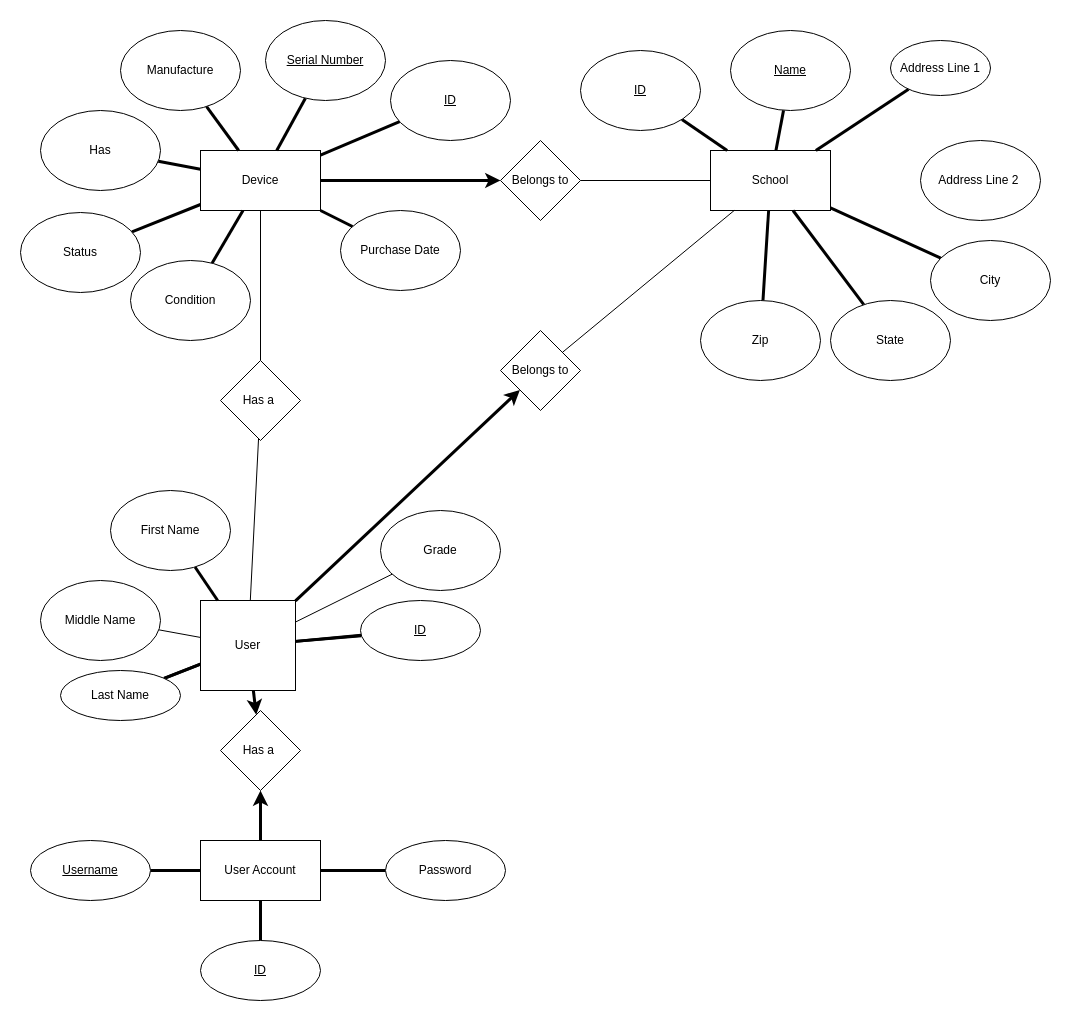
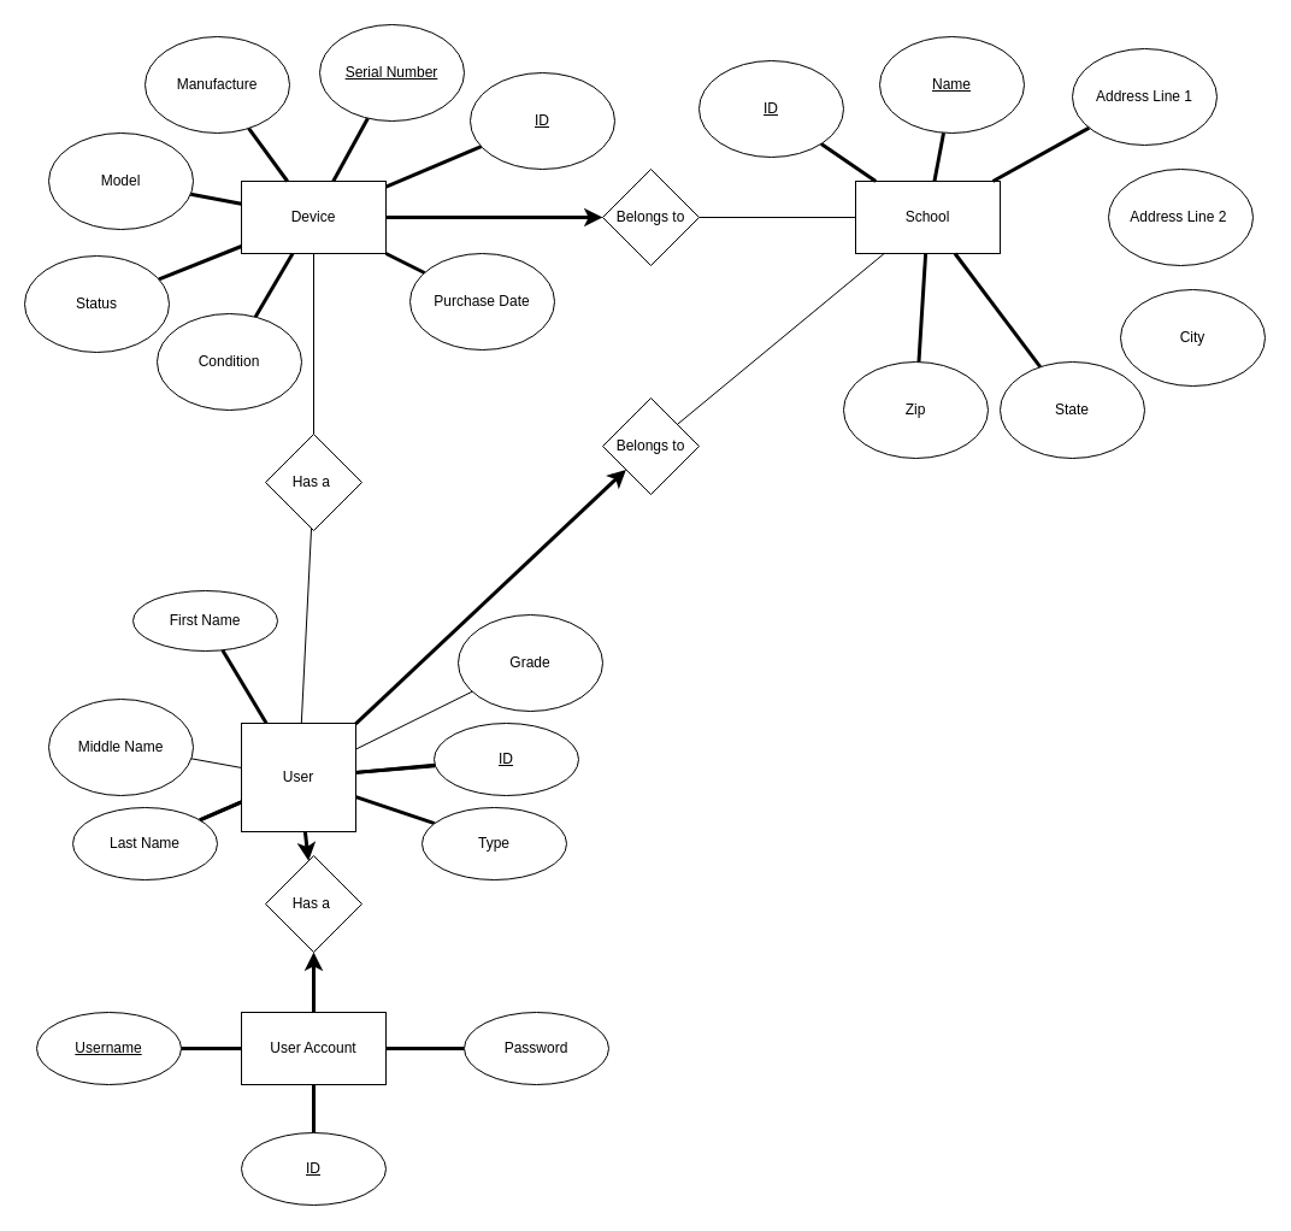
  <mxCell id="0" />
  <mxCell id="1" parent="0" />
  <mxCell id="2" value="" style="edgeStyle=none;html=1;endArrow=none;endFill=0;strokeWidth=3;" edge="1" parent="1" source="5" target="9"><mxGeometry relative="1" as="geometry" /></mxCell>
  <mxCell id="3" value="" style="edgeStyle=none;html=1;endArrow=none;endFill=0;strokeWidth=1;" edge="1" parent="1" source="5" target="15"><mxGeometry relative="1" as="geometry" /></mxCell>
  <mxCell id="4" value="" style="edgeStyle=none;html=1;endArrow=none;endFill=0;strokeWidth=1;" edge="1" parent="1" source="5" target="15"><mxGeometry relative="1" as="geometry" /></mxCell>
  <mxCell id="5" value="Device" style="rounded=0;whiteSpace=wrap;html=1;" vertex="1" parent="1"><mxGeometry x="200" y="150" width="120" height="60" as="geometry" /></mxCell>
  <mxCell id="6" value="" style="edgeStyle=none;html=1;endArrow=none;endFill=0;strokeWidth=3;" edge="1" parent="1" source="7" target="5"><mxGeometry relative="1" as="geometry" /></mxCell>
  <mxCell id="7" value="&lt;u&gt;Serial Number&lt;/u&gt;" style="ellipse;whiteSpace=wrap;html=1;" vertex="1" parent="1"><mxGeometry x="265" y="20" width="120" height="80" as="geometry" /></mxCell>
  <mxCell id="8" value="" style="edgeStyle=none;html=1;endArrow=none;endFill=0;strokeWidth=1;" edge="1" parent="1" source="9" target="5"><mxGeometry relative="1" as="geometry" /></mxCell>
- <mxCell id="9" value="Has" style="ellipse;whiteSpace=wrap;html=1;" vertex="1" parent="1"><mxGeometry x="40" y="110" width="120" height="80" as="geometry" /></mxCell>
+ <mxCell id="9" value="Model" style="ellipse;whiteSpace=wrap;html=1;" vertex="1" parent="1"><mxGeometry x="40" y="110" width="120" height="80" as="geometry" /></mxCell>
  <mxCell id="10" value="" style="edgeStyle=none;html=1;endArrow=none;endFill=0;strokeWidth=3;" edge="1" parent="1" source="11" target="5"><mxGeometry relative="1" as="geometry" /></mxCell>
  <mxCell id="11" value="Condition" style="ellipse;whiteSpace=wrap;html=1;" vertex="1" parent="1"><mxGeometry x="130" y="260" width="120" height="80" as="geometry" /></mxCell>
  <mxCell id="12" value="" style="edgeStyle=none;html=1;endArrow=none;endFill=0;strokeWidth=3;" edge="1" parent="1" source="13" target="5"><mxGeometry relative="1" as="geometry" /></mxCell>
  <mxCell id="13" value="Purchase Date" style="ellipse;whiteSpace=wrap;html=1;" vertex="1" parent="1"><mxGeometry x="340" y="210" width="120" height="80" as="geometry" /></mxCell>
  <mxCell id="14" value="" style="edgeStyle=none;html=1;strokeWidth=3;endArrow=none;endFill=0;" edge="1" parent="1" source="15" target="5"><mxGeometry relative="1" as="geometry" /></mxCell>
  <mxCell id="15" value="Manufacture" style="ellipse;whiteSpace=wrap;html=1;" vertex="1" parent="1"><mxGeometry x="120" y="30" width="120" height="80" as="geometry" /></mxCell>
  <mxCell id="16" value="" style="edgeStyle=none;html=1;endArrow=none;endFill=0;strokeWidth=3;" edge="1" parent="1" source="21" target="54"><mxGeometry relative="1" as="geometry" /></mxCell>
+ <mxCell id="17" value="" style="edgeStyle=none;html=1;endArrow=none;endFill=0;strokeWidth=3;" edge="1" parent="1" source="21" target="55"><mxGeometry relative="1" as="geometry" /></mxCell>
  <mxCell id="18" value="" style="edgeStyle=none;html=1;endArrow=none;endFill=0;strokeWidth=3;" edge="1" parent="1" source="21" target="56"><mxGeometry relative="1" as="geometry" /></mxCell>
  <mxCell id="19" value="" style="edgeStyle=none;html=1;endArrow=none;endFill=0;strokeWidth=3;startArrow=classic;startFill=1;" edge="1" parent="1" source="64" target="25"><mxGeometry relative="1" as="geometry" /></mxCell>
  <mxCell id="20" value="" style="edgeStyle=none;html=1;endArrow=none;endFill=0;strokeWidth=3;" edge="1" parent="1" source="21" target="56"><mxGeometry relative="1" as="geometry" /></mxCell>
  <mxCell id="21" value="User" style="rounded=0;whiteSpace=wrap;html=1;" vertex="1" parent="1"><mxGeometry x="200" y="600" width="95" height="90" as="geometry" /></mxCell>
  <mxCell id="22" value="" style="edgeStyle=none;html=1;endArrow=none;endFill=0;strokeWidth=3;" edge="1" parent="1" source="25" target="61"><mxGeometry relative="1" as="geometry" /></mxCell>
  <mxCell id="23" value="" style="edgeStyle=none;html=1;endArrow=none;endFill=0;strokeWidth=3;" edge="1" parent="1" source="25" target="62"><mxGeometry relative="1" as="geometry" /></mxCell>
  <mxCell id="24" value="" style="edgeStyle=none;html=1;endArrow=none;endFill=0;strokeWidth=3;" edge="1" parent="1" source="25" target="63"><mxGeometry relative="1" as="geometry" /></mxCell>
  <mxCell id="25" value="User Account" style="rounded=0;whiteSpace=wrap;html=1;" vertex="1" parent="1"><mxGeometry x="200" y="840" width="120" height="60" as="geometry" /></mxCell>
  <mxCell id="26" value="School" style="rounded=0;whiteSpace=wrap;html=1;" vertex="1" parent="1"><mxGeometry x="710" y="150" width="120" height="60" as="geometry" /></mxCell>
  <mxCell id="27" value="" style="edgeStyle=none;html=1;endArrow=none;endFill=0;strokeWidth=3;startArrow=classic;startFill=1;" edge="1" parent="1" source="29" target="5"><mxGeometry relative="1" as="geometry" /></mxCell>
  <mxCell id="28" value="" style="edgeStyle=none;html=1;endArrow=none;endFill=0;strokeWidth=1;" edge="1" parent="1" source="29" target="26"><mxGeometry relative="1" as="geometry" /></mxCell>
  <mxCell id="29" value="Belongs to" style="rhombus;whiteSpace=wrap;html=1;" vertex="1" parent="1"><mxGeometry x="500" y="140" width="80" height="80" as="geometry" /></mxCell>
  <mxCell id="30" value="" style="edgeStyle=none;html=1;endArrow=none;endFill=0;strokeWidth=3;" edge="1" parent="1" source="31" target="26"><mxGeometry relative="1" as="geometry" /></mxCell>
  <mxCell id="31" value="&lt;u&gt;Name&lt;/u&gt;" style="ellipse;whiteSpace=wrap;html=1;" vertex="1" parent="1"><mxGeometry x="730" y="30" width="120" height="80" as="geometry" /></mxCell>
  <mxCell id="32" value="" style="edgeStyle=none;html=1;endArrow=none;endFill=0;strokeWidth=3;" edge="1" parent="1" source="33" target="26"><mxGeometry relative="1" as="geometry" /></mxCell>
- <mxCell id="33" value="Address Line 1" style="ellipse;whiteSpace=wrap;html=1;" vertex="1" parent="1"><mxGeometry x="890" y="40" width="100" height="55" as="geometry" /></mxCell>
- <mxCell id="34" value="" style="edgeStyle=none;html=1;endArrow=none;endFill=0;strokeWidth=3;" edge="1" parent="1" source="35" target="26"><mxGeometry relative="1" as="geometry" /></mxCell>
+ <mxCell id="33" value="Address Line 1" style="ellipse;whiteSpace=wrap;html=1;" vertex="1" parent="1"><mxGeometry x="890" y="40" width="120" height="80" as="geometry" /></mxCell>
  <mxCell id="35" value="City" style="ellipse;whiteSpace=wrap;html=1;" vertex="1" parent="1"><mxGeometry x="930" y="240" width="120" height="80" as="geometry" /></mxCell>
  <mxCell id="36" value="" style="edgeStyle=none;html=1;endArrow=none;endFill=0;strokeWidth=3;" edge="1" parent="1" source="37" target="26"><mxGeometry relative="1" as="geometry" /></mxCell>
  <mxCell id="37" value="State" style="ellipse;whiteSpace=wrap;html=1;" vertex="1" parent="1"><mxGeometry x="830" y="300" width="120" height="80" as="geometry" /></mxCell>
  <mxCell id="38" value="Address Line 2&amp;nbsp;" style="ellipse;whiteSpace=wrap;html=1;" vertex="1" parent="1"><mxGeometry x="920" y="140" width="120" height="80" as="geometry" /></mxCell>
  <mxCell id="39" value="" style="edgeStyle=none;html=1;endArrow=none;endFill=0;strokeWidth=3;" edge="1" parent="1" source="40" target="26"><mxGeometry relative="1" as="geometry" /></mxCell>
  <mxCell id="40" value="Zip" style="ellipse;whiteSpace=wrap;html=1;" vertex="1" parent="1"><mxGeometry x="700" y="300" width="120" height="80" as="geometry" /></mxCell>
  <mxCell id="41" value="" style="edgeStyle=none;html=1;endArrow=none;endFill=0;strokeWidth=3;" edge="1" parent="1" source="42" target="26"><mxGeometry relative="1" as="geometry" /></mxCell>
  <mxCell id="42" value="&lt;u&gt;ID&lt;/u&gt;" style="ellipse;whiteSpace=wrap;html=1;" vertex="1" parent="1"><mxGeometry x="580" y="50" width="120" height="80" as="geometry" /></mxCell>
  <mxCell id="43" value="" style="edgeStyle=none;html=1;endArrow=none;endFill=0;strokeWidth=3;" edge="1" parent="1" source="44" target="5"><mxGeometry relative="1" as="geometry" /></mxCell>
  <mxCell id="44" value="&lt;u&gt;ID&lt;/u&gt;" style="ellipse;whiteSpace=wrap;html=1;" vertex="1" parent="1"><mxGeometry x="390" y="60" width="120" height="80" as="geometry" /></mxCell>
  <mxCell id="45" value="" style="edgeStyle=none;html=1;endArrow=none;endFill=0;strokeWidth=1;" edge="1" parent="1" source="47" target="5"><mxGeometry relative="1" as="geometry" /></mxCell>
  <mxCell id="46" value="" style="edgeStyle=none;html=1;endArrow=none;endFill=0;strokeWidth=1;" edge="1" parent="1" source="47" target="21"><mxGeometry relative="1" as="geometry" /></mxCell>
  <mxCell id="47" value="Has a&amp;nbsp;" style="rhombus;whiteSpace=wrap;html=1;" vertex="1" parent="1"><mxGeometry x="220" y="360" width="80" height="80" as="geometry" /></mxCell>
  <mxCell id="48" value="" style="edgeStyle=none;html=1;endArrow=none;endFill=0;strokeWidth=3;" edge="1" parent="1" source="49" target="21"><mxGeometry relative="1" as="geometry" /></mxCell>
- <mxCell id="49" value="First Name" style="ellipse;whiteSpace=wrap;html=1;" vertex="1" parent="1"><mxGeometry x="110" y="490" width="120" height="80" as="geometry" /></mxCell>
+ <mxCell id="49" value="First Name" style="ellipse;whiteSpace=wrap;html=1;" vertex="1" parent="1"><mxGeometry x="110" y="490" width="120" height="50" as="geometry" /></mxCell>
  <mxCell id="50" value="" style="edgeStyle=none;html=1;endArrow=none;endFill=0;strokeWidth=3;startArrow=none;" edge="1" parent="1" source="54" target="21"><mxGeometry relative="1" as="geometry" /></mxCell>
  <mxCell id="51" value="" style="edgeStyle=none;html=1;endArrow=none;endFill=0;strokeWidth=1;startArrow=none;startFill=0;" edge="1" parent="1" source="53" target="26"><mxGeometry relative="1" as="geometry" /></mxCell>
  <mxCell id="52" value="" style="edgeStyle=none;html=1;endArrow=none;endFill=0;strokeWidth=3;startArrow=classic;startFill=1;" edge="1" parent="1" source="53" target="21"><mxGeometry relative="1" as="geometry" /></mxCell>
  <mxCell id="53" value="Belongs to" style="rhombus;whiteSpace=wrap;html=1;" vertex="1" parent="1"><mxGeometry x="500" y="330" width="80" height="80" as="geometry" /></mxCell>
  <mxCell id="54" value="&lt;u&gt;ID&lt;/u&gt;" style="ellipse;whiteSpace=wrap;html=1;rounded=0;" vertex="1" parent="1"><mxGeometry x="360" y="600" width="120" height="60" as="geometry" /></mxCell>
- <mxCell id="56" value="Last Name" style="ellipse;whiteSpace=wrap;html=1;rounded=0;" vertex="1" parent="1"><mxGeometry x="60" y="670" width="120" height="50" as="geometry" /></mxCell>
+ <mxCell id="55" value="Type" style="ellipse;whiteSpace=wrap;html=1;rounded=0;" vertex="1" parent="1"><mxGeometry x="350" y="670" width="120" height="60" as="geometry" /></mxCell>
+ <mxCell id="56" value="Last Name" style="ellipse;whiteSpace=wrap;html=1;rounded=0;" vertex="1" parent="1"><mxGeometry x="60" y="670" width="120" height="60" as="geometry" /></mxCell>
  <mxCell id="57" value="" style="edgeStyle=none;html=1;endArrow=none;endFill=0;strokeWidth=3;" edge="1" parent="1" source="58" target="5"><mxGeometry relative="1" as="geometry" /></mxCell>
  <mxCell id="58" value="Status" style="ellipse;whiteSpace=wrap;html=1;" vertex="1" parent="1"><mxGeometry x="20" y="212" width="120" height="80" as="geometry" /></mxCell>
  <mxCell id="59" value="" style="edgeStyle=none;html=1;endArrow=none;endFill=0;strokeWidth=1;" edge="1" parent="1" source="60" target="21"><mxGeometry relative="1" as="geometry" /></mxCell>
  <mxCell id="60" value="Middle Name" style="ellipse;whiteSpace=wrap;html=1;" vertex="1" parent="1"><mxGeometry x="40" y="580" width="120" height="80" as="geometry" /></mxCell>
  <mxCell id="61" value="Password" style="ellipse;whiteSpace=wrap;html=1;rounded=0;" vertex="1" parent="1"><mxGeometry x="385" y="840" width="120" height="60" as="geometry" /></mxCell>
  <mxCell id="62" value="&lt;u&gt;Username&lt;/u&gt;" style="ellipse;whiteSpace=wrap;html=1;rounded=0;" vertex="1" parent="1"><mxGeometry x="30" y="840" width="120" height="60" as="geometry" /></mxCell>
  <mxCell id="63" value="&lt;u&gt;ID&lt;/u&gt;" style="ellipse;whiteSpace=wrap;html=1;rounded=0;" vertex="1" parent="1"><mxGeometry x="200" y="940" width="120" height="60" as="geometry" /></mxCell>
  <mxCell id="64" value="Has a&amp;nbsp;" style="rhombus;whiteSpace=wrap;html=1;" vertex="1" parent="1"><mxGeometry x="220" y="710" width="80" height="80" as="geometry" /></mxCell>
  <mxCell id="65" value="" style="edgeStyle=none;html=1;endArrow=classic;endFill=1;strokeWidth=3;" edge="1" parent="1" source="21" target="64"><mxGeometry relative="1" as="geometry"><mxPoint x="260" y="660" as="sourcePoint" /><mxPoint x="260" y="770" as="targetPoint" /></mxGeometry></mxCell>
  <mxCell id="66" value="" style="edgeStyle=none;html=1;startArrow=none;startFill=0;endArrow=none;endFill=0;strokeWidth=1;" edge="1" parent="1" source="67" target="21"><mxGeometry relative="1" as="geometry" /></mxCell>
  <mxCell id="67" value="Grade" style="ellipse;whiteSpace=wrap;html=1;" vertex="1" parent="1"><mxGeometry x="380" y="510" width="120" height="80" as="geometry" /></mxCell>
